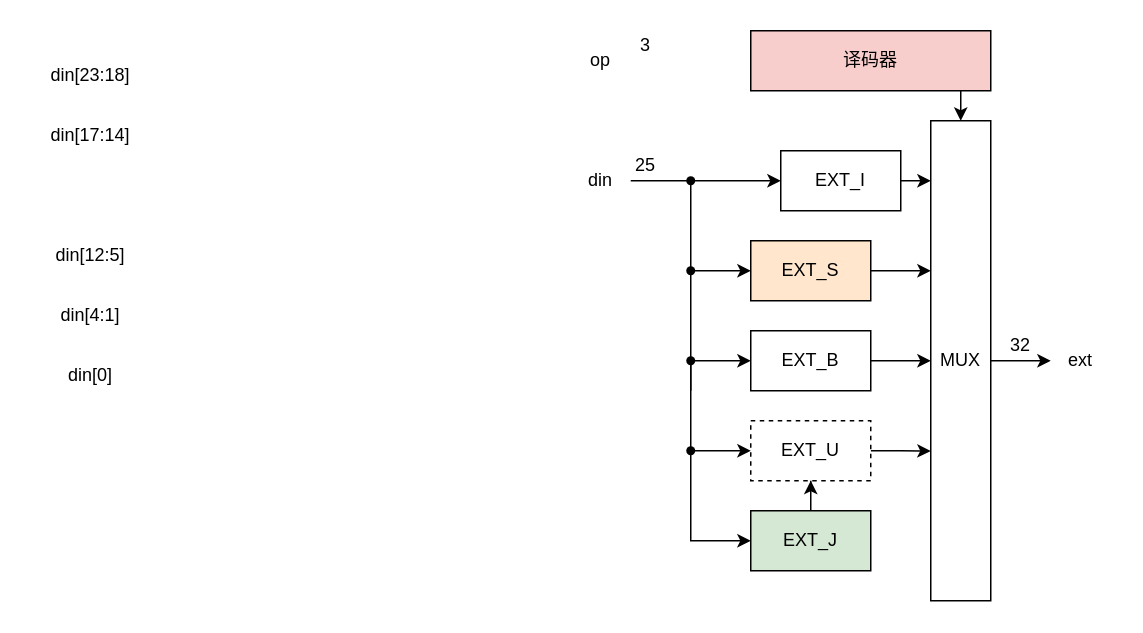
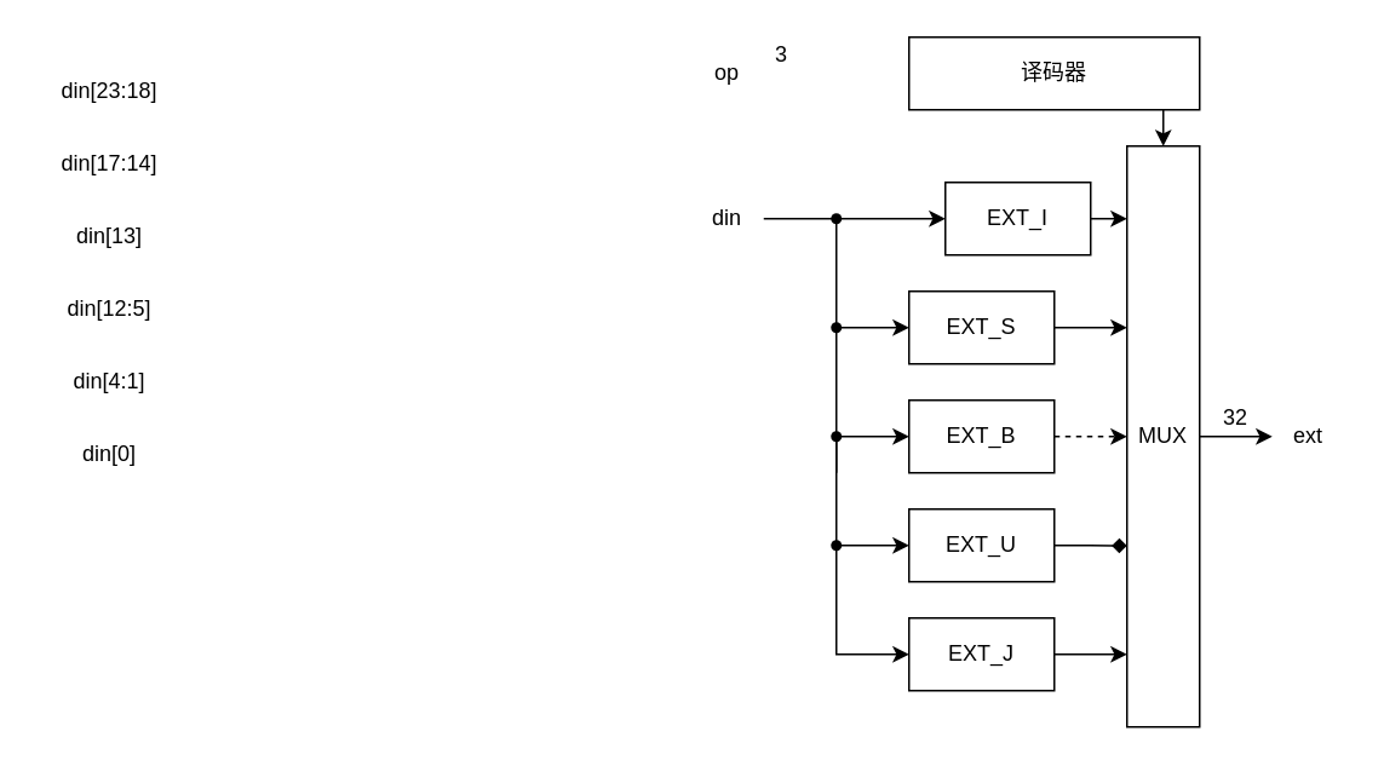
  <mxCell id="0" />
  <mxCell id="1" parent="0" />
  <mxCell id="2" value="din[23:18]" style="text;html=1;strokeColor=none;fillColor=none;align=center;verticalAlign=middle;whiteSpace=wrap;rounded=0;" parent="1" vertex="1"><mxGeometry y="30" width="80" height="40" as="geometry" x="20" /></mxCell>
  <mxCell id="3" value="din[17:14]" style="text;html=1;strokeColor=none;fillColor=none;align=center;verticalAlign=middle;whiteSpace=wrap;rounded=0;" parent="1" vertex="1"><mxGeometry y="70" width="80" height="40" as="geometry" x="20" /></mxCell>
+ <mxCell id="4" value="din[13]" style="text;html=1;strokeColor=none;fillColor=none;align=center;verticalAlign=middle;whiteSpace=wrap;rounded=0;" parent="1" vertex="1"><mxGeometry y="110" width="80" height="40" as="geometry" x="20" /></mxCell>
  <mxCell id="5" value="din[12:5]" style="text;html=1;strokeColor=none;fillColor=none;align=center;verticalAlign=middle;whiteSpace=wrap;rounded=0;" parent="1" vertex="1"><mxGeometry y="150" width="80" height="40" as="geometry" x="20" /></mxCell>
  <mxCell id="6" value="din[4:1]" style="text;html=1;strokeColor=none;fillColor=none;align=center;verticalAlign=middle;whiteSpace=wrap;rounded=0;" parent="1" vertex="1"><mxGeometry y="190" width="80" height="40" as="geometry" x="20" /></mxCell>
  <mxCell id="7" value="din[0]" style="text;html=1;strokeColor=none;fillColor=none;align=center;verticalAlign=middle;whiteSpace=wrap;rounded=0;" parent="1" vertex="1"><mxGeometry y="230" width="80" height="40" as="geometry" x="20" /></mxCell>
  <mxCell id="8" style="edgeStyle=orthogonalEdgeStyle;rounded=0;orthogonalLoop=1;jettySize=auto;html=1;" parent="1" source="9" edge="1"><mxGeometry relative="1" as="geometry"><mxPoint x="620" y="120" as="targetPoint" /><Array as="points" /></mxGeometry></mxCell>
  <mxCell id="9" value="EXT_I" style="rounded=0;whiteSpace=wrap;html=1;" parent="1" vertex="1"><mxGeometry x="520" y="100" width="80" height="40" as="geometry" /></mxCell>
  <mxCell id="10" value="op" style="text;html=1;strokeColor=none;fillColor=none;align=center;verticalAlign=middle;whiteSpace=wrap;rounded=0;" parent="1" vertex="1"><mxGeometry x="380" y="20" width="40" height="40" as="geometry" /></mxCell>
  <mxCell id="11" style="edgeStyle=orthogonalEdgeStyle;rounded=0;orthogonalLoop=1;jettySize=auto;html=1;" parent="1" source="12" edge="1"><mxGeometry relative="1" as="geometry"><mxPoint x="620" y="180" as="targetPoint" /></mxGeometry></mxCell>
- <mxCell id="12" value="EXT_S" style="rounded=0;whiteSpace=wrap;html=1;fillColor=#ffe6cc;" parent="1" vertex="1"><mxGeometry x="500" y="160" width="80" height="40" as="geometry" /></mxCell>
- <mxCell id="13" style="edgeStyle=orthogonalEdgeStyle;rounded=0;orthogonalLoop=1;jettySize=auto;html=1;entryX=0;entryY=0.5;entryDx=0;entryDy=0;" parent="1" source="14" target="32" edge="1"><mxGeometry relative="1" as="geometry" /></mxCell>
+ <mxCell id="12" value="EXT_S" style="rounded=0;whiteSpace=wrap;html=1;" parent="1" vertex="1"><mxGeometry x="500" y="160" width="80" height="40" as="geometry" /></mxCell>
+ <mxCell id="13" style="edgeStyle=orthogonalEdgeStyle;rounded=0;orthogonalLoop=1;jettySize=auto;html=1;entryX=0;entryY=0.5;entryDx=0;entryDy=0;dashed=1;" parent="1" source="14" target="32" edge="1"><mxGeometry relative="1" as="geometry" /></mxCell>
  <mxCell id="14" value="EXT_B" style="rounded=0;whiteSpace=wrap;html=1;" parent="1" vertex="1"><mxGeometry x="500" y="220" width="80" height="40" as="geometry" /></mxCell>
- <mxCell id="15" style="edgeStyle=orthogonalEdgeStyle;rounded=0;orthogonalLoop=1;jettySize=auto;html=1;entryX=0;entryY=0.688;entryDx=0;entryDy=0;entryPerimeter=0;" parent="1" source="16" target="32" edge="1"><mxGeometry relative="1" as="geometry" /></mxCell>
- <mxCell id="16" value="EXT_U" style="rounded=0;whiteSpace=wrap;html=1;dashed=1;" parent="1" vertex="1"><mxGeometry x="500" y="280" width="80" height="40" as="geometry" /></mxCell>
- <mxCell id="17" style="edgeStyle=orthogonalEdgeStyle;rounded=0;orthogonalLoop=1;jettySize=auto;html=1;" parent="1" source="18" target="16" edge="1"><mxGeometry relative="1" as="geometry" /></mxCell>
- <mxCell id="18" value="EXT_J" style="rounded=0;whiteSpace=wrap;html=1;fillColor=#d5e8d4;" parent="1" vertex="1"><mxGeometry x="500" y="340" width="80" height="40" as="geometry" /></mxCell>
+ <mxCell id="15" style="edgeStyle=orthogonalEdgeStyle;rounded=0;orthogonalLoop=1;jettySize=auto;html=1;entryX=0;entryY=0.688;entryDx=0;entryDy=0;entryPerimeter=0;endArrow=diamond;" parent="1" source="16" target="32" edge="1"><mxGeometry relative="1" as="geometry" /></mxCell>
+ <mxCell id="16" value="EXT_U" style="rounded=0;whiteSpace=wrap;html=1;" parent="1" vertex="1"><mxGeometry x="500" y="280" width="80" height="40" as="geometry" /></mxCell>
+ <mxCell id="17" style="edgeStyle=orthogonalEdgeStyle;rounded=0;orthogonalLoop=1;jettySize=auto;html=1;entryX=0;entryY=0.875;entryDx=0;entryDy=0;entryPerimeter=0;" parent="1" source="18" target="32" edge="1"><mxGeometry relative="1" as="geometry" /></mxCell>
+ <mxCell id="18" value="EXT_J" style="rounded=0;whiteSpace=wrap;html=1;" parent="1" vertex="1"><mxGeometry x="500" y="340" width="80" height="40" as="geometry" /></mxCell>
  <mxCell id="19" style="edgeStyle=orthogonalEdgeStyle;rounded=0;orthogonalLoop=1;jettySize=auto;html=1;" parent="1" source="23" target="9" edge="1"><mxGeometry relative="1" as="geometry" /></mxCell>
  <mxCell id="20" value="din" style="text;html=1;strokeColor=none;fillColor=none;align=center;verticalAlign=middle;whiteSpace=wrap;rounded=0;" parent="1" vertex="1"><mxGeometry x="380" y="100" width="40" height="40" as="geometry" /></mxCell>
  <mxCell id="21" value="" style="edgeStyle=orthogonalEdgeStyle;rounded=0;orthogonalLoop=1;jettySize=auto;html=1;endArrow=none;endFill=0;" parent="1" source="20" target="23" edge="1"><mxGeometry relative="1" as="geometry"><mxPoint x="420" y="120" as="sourcePoint" /><mxPoint x="500" y="120" as="targetPoint" /></mxGeometry></mxCell>
  <mxCell id="22" style="edgeStyle=orthogonalEdgeStyle;rounded=0;orthogonalLoop=1;jettySize=auto;html=1;entryX=0;entryY=0.5;entryDx=0;entryDy=0;" parent="1" source="26" target="12" edge="1"><mxGeometry relative="1" as="geometry"><Array as="points"><mxPoint x="480" y="180" /><mxPoint x="480" y="180" /></Array></mxGeometry></mxCell>
  <mxCell id="23" value="" style="shape=waypoint;sketch=0;fillStyle=solid;size=6;pointerEvents=1;points=[];fillColor=none;resizable=0;rotatable=0;perimeter=centerPerimeter;snapToPoint=1;" parent="1" vertex="1"><mxGeometry x="450" y="110" width="20" height="20" as="geometry" /></mxCell>
  <mxCell id="24" value="" style="edgeStyle=orthogonalEdgeStyle;rounded=0;orthogonalLoop=1;jettySize=auto;html=1;entryDx=0;entryDy=0;endArrow=none;endFill=0;" parent="1" source="23" target="26" edge="1"><mxGeometry relative="1" as="geometry"><mxPoint x="460" y="120" as="sourcePoint" /><mxPoint x="500" y="200" as="targetPoint" /><Array as="points" /></mxGeometry></mxCell>
  <mxCell id="25" style="edgeStyle=orthogonalEdgeStyle;rounded=0;orthogonalLoop=1;jettySize=auto;html=1;entryX=0;entryY=0.5;entryDx=0;entryDy=0;" parent="1" source="29" target="14" edge="1"><mxGeometry relative="1" as="geometry"><Array as="points"><mxPoint x="490" y="240" /><mxPoint x="490" y="240" /></Array></mxGeometry></mxCell>
  <mxCell id="26" value="" style="shape=waypoint;sketch=0;fillStyle=solid;size=6;pointerEvents=1;points=[];fillColor=none;resizable=0;rotatable=0;perimeter=centerPerimeter;snapToPoint=1;" parent="1" vertex="1"><mxGeometry x="450" y="170" width="20" height="20" as="geometry" /></mxCell>
  <mxCell id="27" value="" style="edgeStyle=orthogonalEdgeStyle;rounded=0;orthogonalLoop=1;jettySize=auto;html=1;entryDx=0;entryDy=0;endArrow=none;endFill=0;" parent="1" source="26" target="29" edge="1"><mxGeometry relative="1" as="geometry"><mxPoint x="460" y="200" as="sourcePoint" /><mxPoint x="500" y="280" as="targetPoint" /><Array as="points"><mxPoint x="460" y="260" /><mxPoint x="460" y="260" /></Array></mxGeometry></mxCell>
  <mxCell id="28" style="edgeStyle=orthogonalEdgeStyle;rounded=0;orthogonalLoop=1;jettySize=auto;html=1;entryX=0;entryY=0.5;entryDx=0;entryDy=0;" parent="1" source="34" target="16" edge="1"><mxGeometry relative="1" as="geometry"><Array as="points"><mxPoint x="480" y="300" /><mxPoint x="480" y="300" /></Array></mxGeometry></mxCell>
  <mxCell id="29" value="" style="shape=waypoint;sketch=0;fillStyle=solid;size=6;pointerEvents=1;points=[];fillColor=none;resizable=0;rotatable=0;perimeter=centerPerimeter;snapToPoint=1;" parent="1" vertex="1"><mxGeometry x="450" y="230" width="20" height="20" as="geometry" /></mxCell>
  <mxCell id="30" style="edgeStyle=orthogonalEdgeStyle;rounded=0;orthogonalLoop=1;jettySize=auto;html=1;entryX=0;entryY=0.5;entryDx=0;entryDy=0;" parent="1" source="34" target="18" edge="1"><mxGeometry relative="1" as="geometry"><Array as="points"><mxPoint x="460" y="360" /></Array></mxGeometry></mxCell>
- <mxCell id="31" value="译码器" style="rounded=0;whiteSpace=wrap;html=1;fillColor=#f8cecc;" parent="1" vertex="1"><mxGeometry x="500" y="20" width="160" height="40" as="geometry" /></mxCell>
+ <mxCell id="31" value="译码器" style="rounded=0;whiteSpace=wrap;html=1;" parent="1" vertex="1"><mxGeometry x="500" y="20" width="160" height="40" as="geometry" /></mxCell>
  <mxCell id="32" value="MUX" style="rounded=0;whiteSpace=wrap;html=1;" parent="1" vertex="1"><mxGeometry x="620" y="80" width="40" height="320" as="geometry" /></mxCell>
  <mxCell id="33" value="" style="edgeStyle=orthogonalEdgeStyle;rounded=0;orthogonalLoop=1;jettySize=auto;html=1;entryDx=0;entryDy=0;endArrow=none;endFill=0;" parent="1" source="29" target="34" edge="1"><mxGeometry relative="1" as="geometry"><mxPoint x="460" y="240" as="sourcePoint" /><mxPoint x="500" y="300" as="targetPoint" /><Array as="points" /></mxGeometry></mxCell>
  <mxCell id="34" value="" style="shape=waypoint;sketch=0;fillStyle=solid;size=6;pointerEvents=1;points=[];fillColor=none;resizable=0;rotatable=0;perimeter=centerPerimeter;snapToPoint=1;" parent="1" vertex="1"><mxGeometry x="450" y="290" width="20" height="20" as="geometry" /></mxCell>
  <mxCell id="35" value="" style="endArrow=classic;html=1;rounded=0;entryX=0.5;entryY=0;entryDx=0;entryDy=0;" parent="1" target="32" edge="1"><mxGeometry width="50" height="50" relative="1" as="geometry"><mxPoint x="640" y="60" as="sourcePoint" /><mxPoint x="700" y="190" as="targetPoint" /></mxGeometry></mxCell>
  <mxCell id="36" value="" style="endArrow=classic;html=1;rounded=0;exitX=1;exitY=0.5;exitDx=0;exitDy=0;" parent="1" source="32" edge="1"><mxGeometry width="50" height="50" relative="1" as="geometry"><mxPoint x="680" y="310" as="sourcePoint" /><mxPoint x="700" y="240" as="targetPoint" /></mxGeometry></mxCell>
  <mxCell id="37" value="ext" style="text;html=1;strokeColor=none;fillColor=none;align=center;verticalAlign=middle;whiteSpace=wrap;rounded=0;" parent="1" vertex="1"><mxGeometry x="700" y="220" width="40" height="40" as="geometry" /></mxCell>
  <mxCell id="38" value="3" style="text;html=1;strokeColor=none;fillColor=none;align=center;verticalAlign=middle;whiteSpace=wrap;rounded=0;" parent="1" vertex="1"><mxGeometry x="420" y="20" width="20" height="20" as="geometry" /></mxCell>
- <mxCell id="39" value="25" style="text;html=1;strokeColor=none;fillColor=none;align=center;verticalAlign=middle;whiteSpace=wrap;rounded=0;" parent="1" vertex="1"><mxGeometry x="420" y="100" width="20" height="20" as="geometry" /></mxCell>
  <mxCell id="40" value="32" style="text;html=1;strokeColor=none;fillColor=none;align=center;verticalAlign=middle;whiteSpace=wrap;rounded=0;" parent="1" vertex="1"><mxGeometry x="670" y="220" width="20" height="20" as="geometry" /></mxCell>
